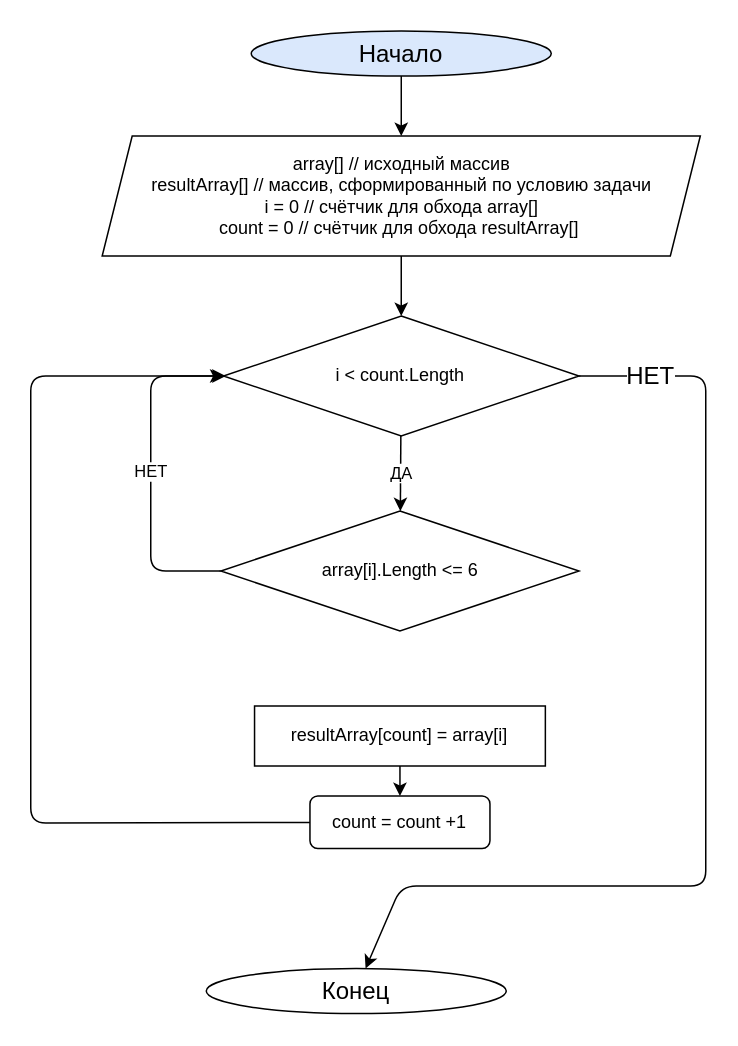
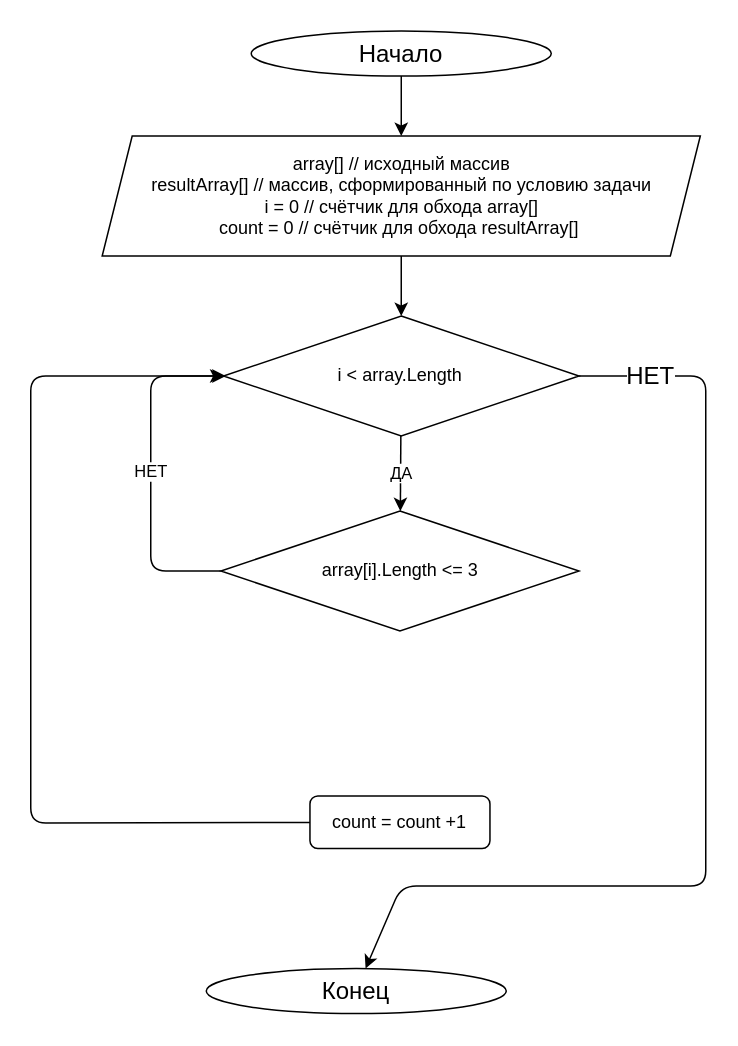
  <mxCell id="0" />
  <mxCell id="1" parent="0" />
  <mxCell id="2" value="" style="edgeStyle=none;html=1;fontSize=20;" parent="1" source="3" target="5" edge="1"><mxGeometry relative="1" as="geometry" /></mxCell>
- <mxCell id="3" value="&lt;font style=&quot;font-size: 16px&quot;&gt;Начало&lt;/font&gt;" style="ellipse;whiteSpace=wrap;html=1;fillColor=#dae8fc;" parent="1" vertex="1"><mxGeometry x="167.01" y="20" width="200" height="30" as="geometry" /></mxCell>
+ <mxCell id="3" value="&lt;font style=&quot;font-size: 16px&quot;&gt;Начало&lt;/font&gt;" style="ellipse;whiteSpace=wrap;html=1;" parent="1" vertex="1"><mxGeometry x="167.01" y="20" width="200" height="30" as="geometry" /></mxCell>
  <mxCell id="4" value="" style="edgeStyle=none;html=1;" edge="1" parent="1" source="5" target="8"><mxGeometry relative="1" as="geometry" /></mxCell>
  <mxCell id="5" value="array[] // исходный массив&lt;br&gt;resultArray[] // массив, сформированный по условию задачи&lt;br&gt;i = 0 // счётчик для обхода array[]&lt;br&gt;count = 0 // счётчик для обхода resultArray[]&amp;nbsp;" style="shape=parallelogram;perimeter=parallelogramPerimeter;whiteSpace=wrap;html=1;fixedSize=1;" parent="1" vertex="1"><mxGeometry x="67.63" y="90" width="398.75" height="80" as="geometry" /></mxCell>
  <mxCell id="6" value="ДА" style="edgeStyle=none;html=1;" edge="1" parent="1" source="8" target="10"><mxGeometry relative="1" as="geometry" /></mxCell>
  <mxCell id="7" value="НЕТ" style="edgeStyle=none;html=1;fontSize=16;" edge="1" parent="1" source="8" target="15"><mxGeometry x="-0.867" relative="1" as="geometry"><Array as="points"><mxPoint x="470" y="250" /><mxPoint x="470" y="590" /><mxPoint x="267" y="590" /></Array><mxPoint x="1" as="offset" /></mxGeometry></mxCell>
- <mxCell id="8" value="i &amp;lt; count.Length" style="rhombus;whiteSpace=wrap;html=1;" vertex="1" parent="1"><mxGeometry x="148.49" y="210" width="237.01" height="80" as="geometry" /></mxCell>
+ <mxCell id="8" value="i &amp;lt; array.Length" style="rhombus;whiteSpace=wrap;html=1;" vertex="1" parent="1"><mxGeometry x="148.49" y="210" width="237.01" height="80" as="geometry" /></mxCell>
  <mxCell id="9" value="НЕТ" style="edgeStyle=none;html=1;entryX=0;entryY=0.5;entryDx=0;entryDy=0;exitX=0;exitY=0.5;exitDx=0;exitDy=0;" edge="1" parent="1" source="10" target="8"><mxGeometry relative="1" as="geometry"><Array as="points"><mxPoint x="100" y="380" /><mxPoint x="100" y="250" /></Array></mxGeometry></mxCell>
- <mxCell id="10" value="&lt;span&gt;array[i].Length &amp;lt;= 6&lt;br&gt;&lt;/span&gt;" style="rhombus;whiteSpace=wrap;html=1;" vertex="1" parent="1"><mxGeometry x="146.76" y="340" width="238.74" height="80" as="geometry" /></mxCell>
- <mxCell id="11" value="" style="edgeStyle=none;html=1;" edge="1" parent="1" source="12" target="14"><mxGeometry relative="1" as="geometry" /></mxCell>
- <mxCell id="12" value="&lt;span&gt;resultArray[count] = array[i]&lt;/span&gt;" style="whiteSpace=wrap;html=1;" vertex="1" parent="1"><mxGeometry x="169.2" y="470" width="193.87" height="40" as="geometry" /></mxCell>
+ <mxCell id="10" value="&lt;span&gt;array[i].Length &amp;lt;= 3&lt;br&gt;&lt;/span&gt;" style="rhombus;whiteSpace=wrap;html=1;" vertex="1" parent="1"><mxGeometry x="146.76" y="340" width="238.74" height="80" as="geometry" /></mxCell>
  <mxCell id="13" style="edgeStyle=none;html=1;" edge="1" parent="1" source="14"><mxGeometry relative="1" as="geometry"><mxPoint x="150" y="250" as="targetPoint" /><Array as="points"><mxPoint x="20" y="548" /><mxPoint x="20" y="250" /></Array></mxGeometry></mxCell>
  <mxCell id="14" value="count = count +1" style="whiteSpace=wrap;html=1;rounded=1;" vertex="1" parent="1"><mxGeometry x="206.14" y="530" width="120" height="35" as="geometry" /></mxCell>
  <mxCell id="15" value="&lt;span style=&quot;font-size: 16px&quot;&gt;Конец&lt;/span&gt;" style="ellipse;whiteSpace=wrap;html=1;" vertex="1" parent="1"><mxGeometry x="137.01" y="645" width="200" height="30" as="geometry" /></mxCell>
